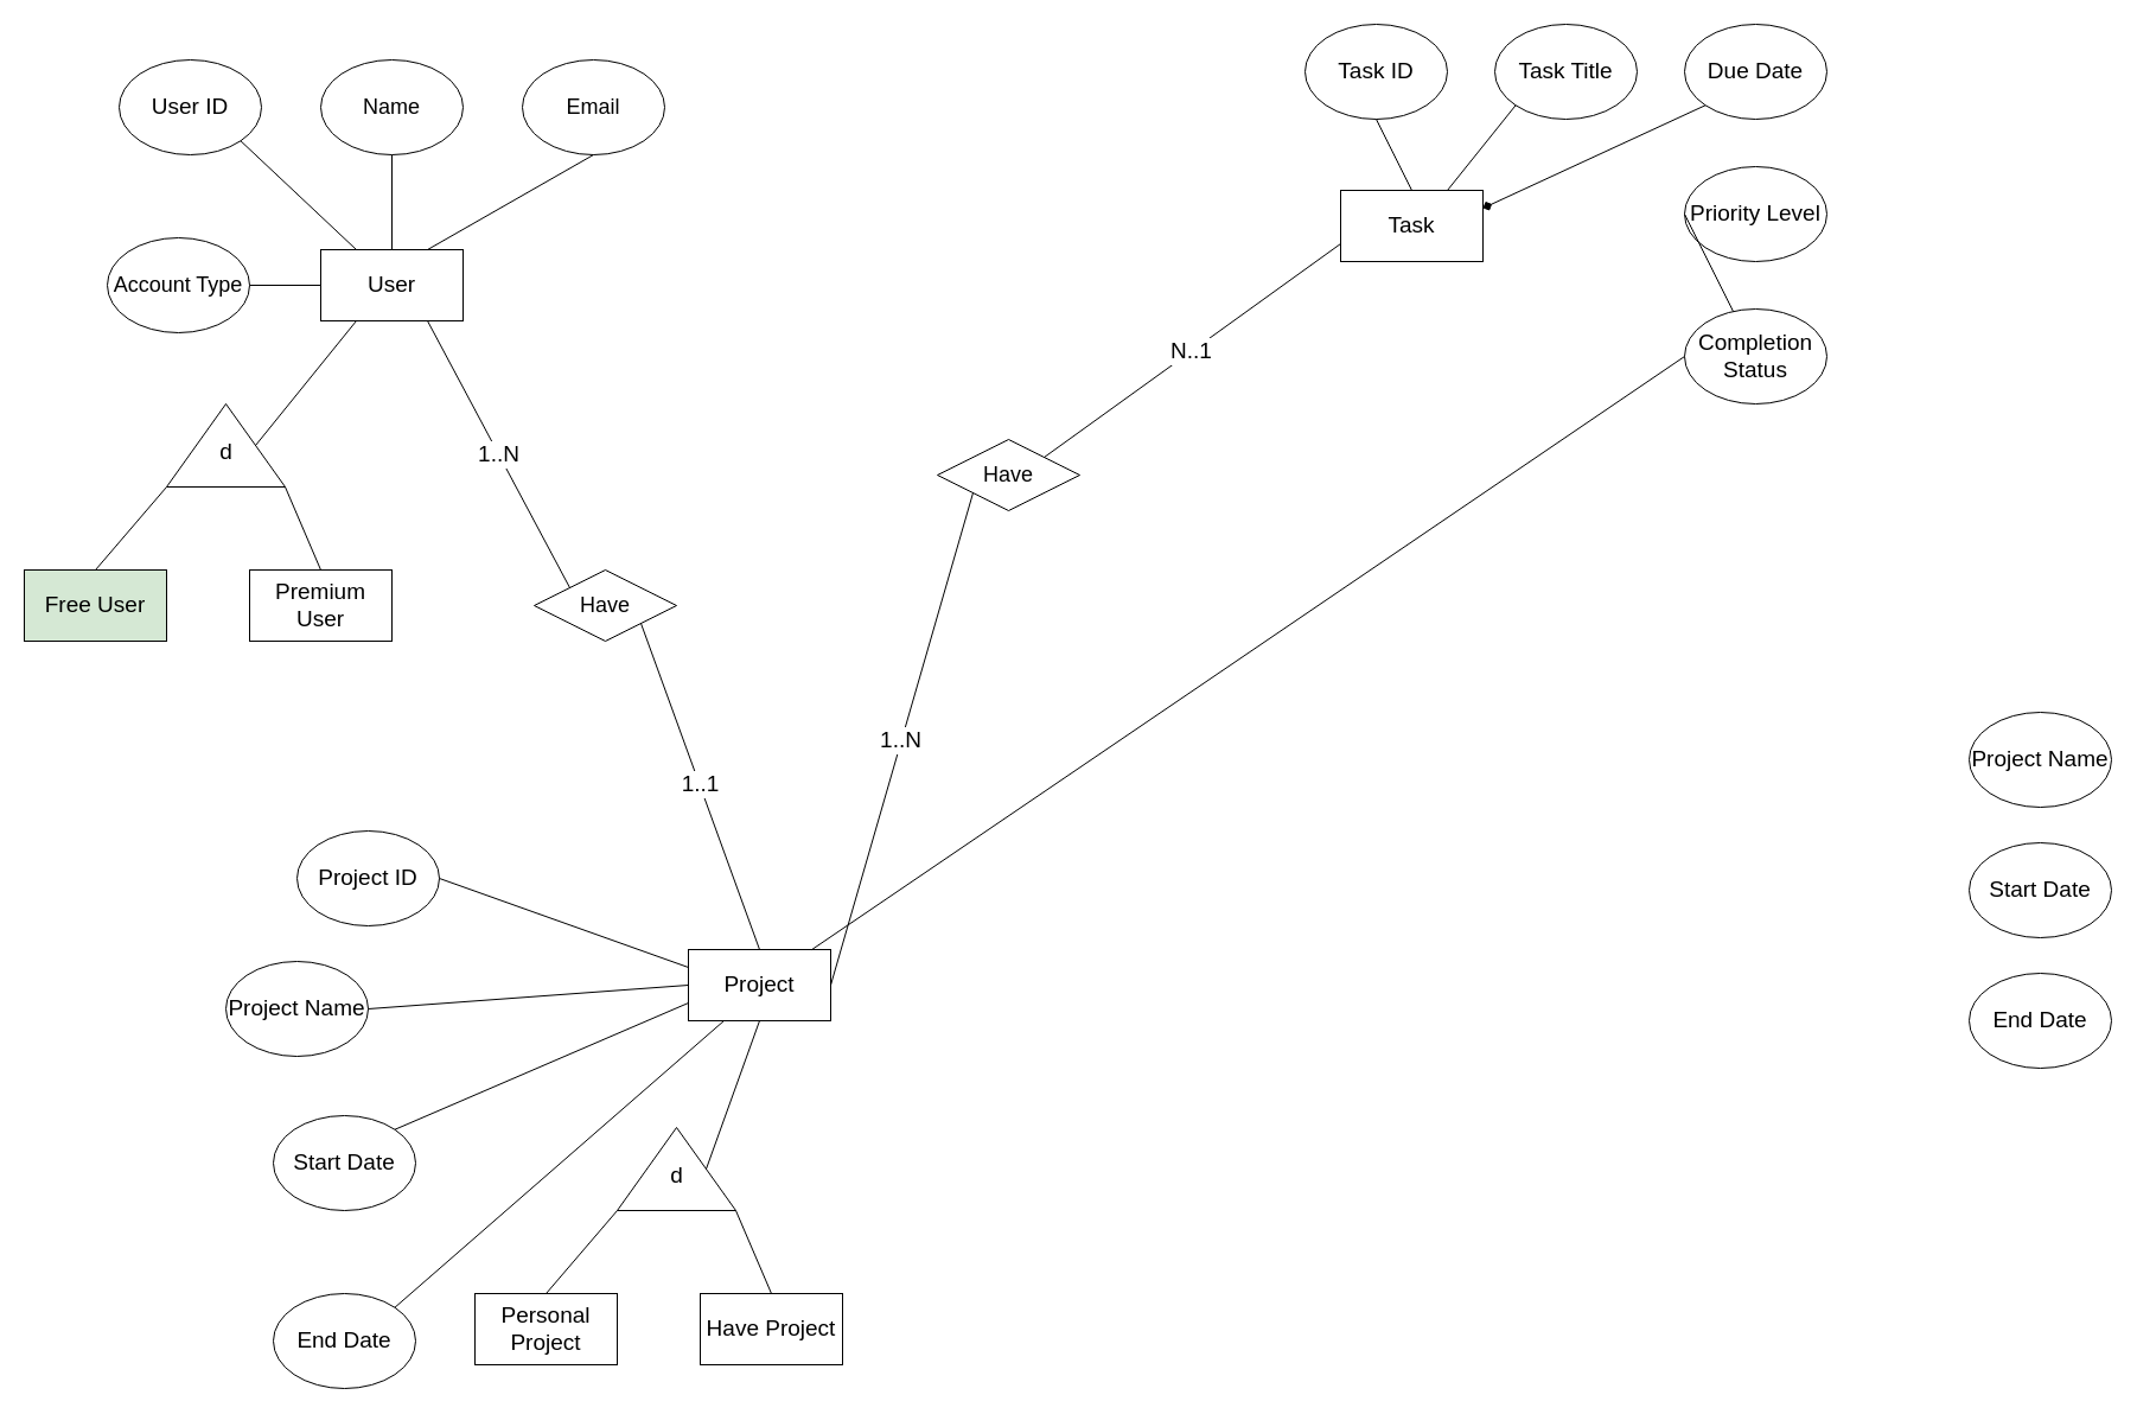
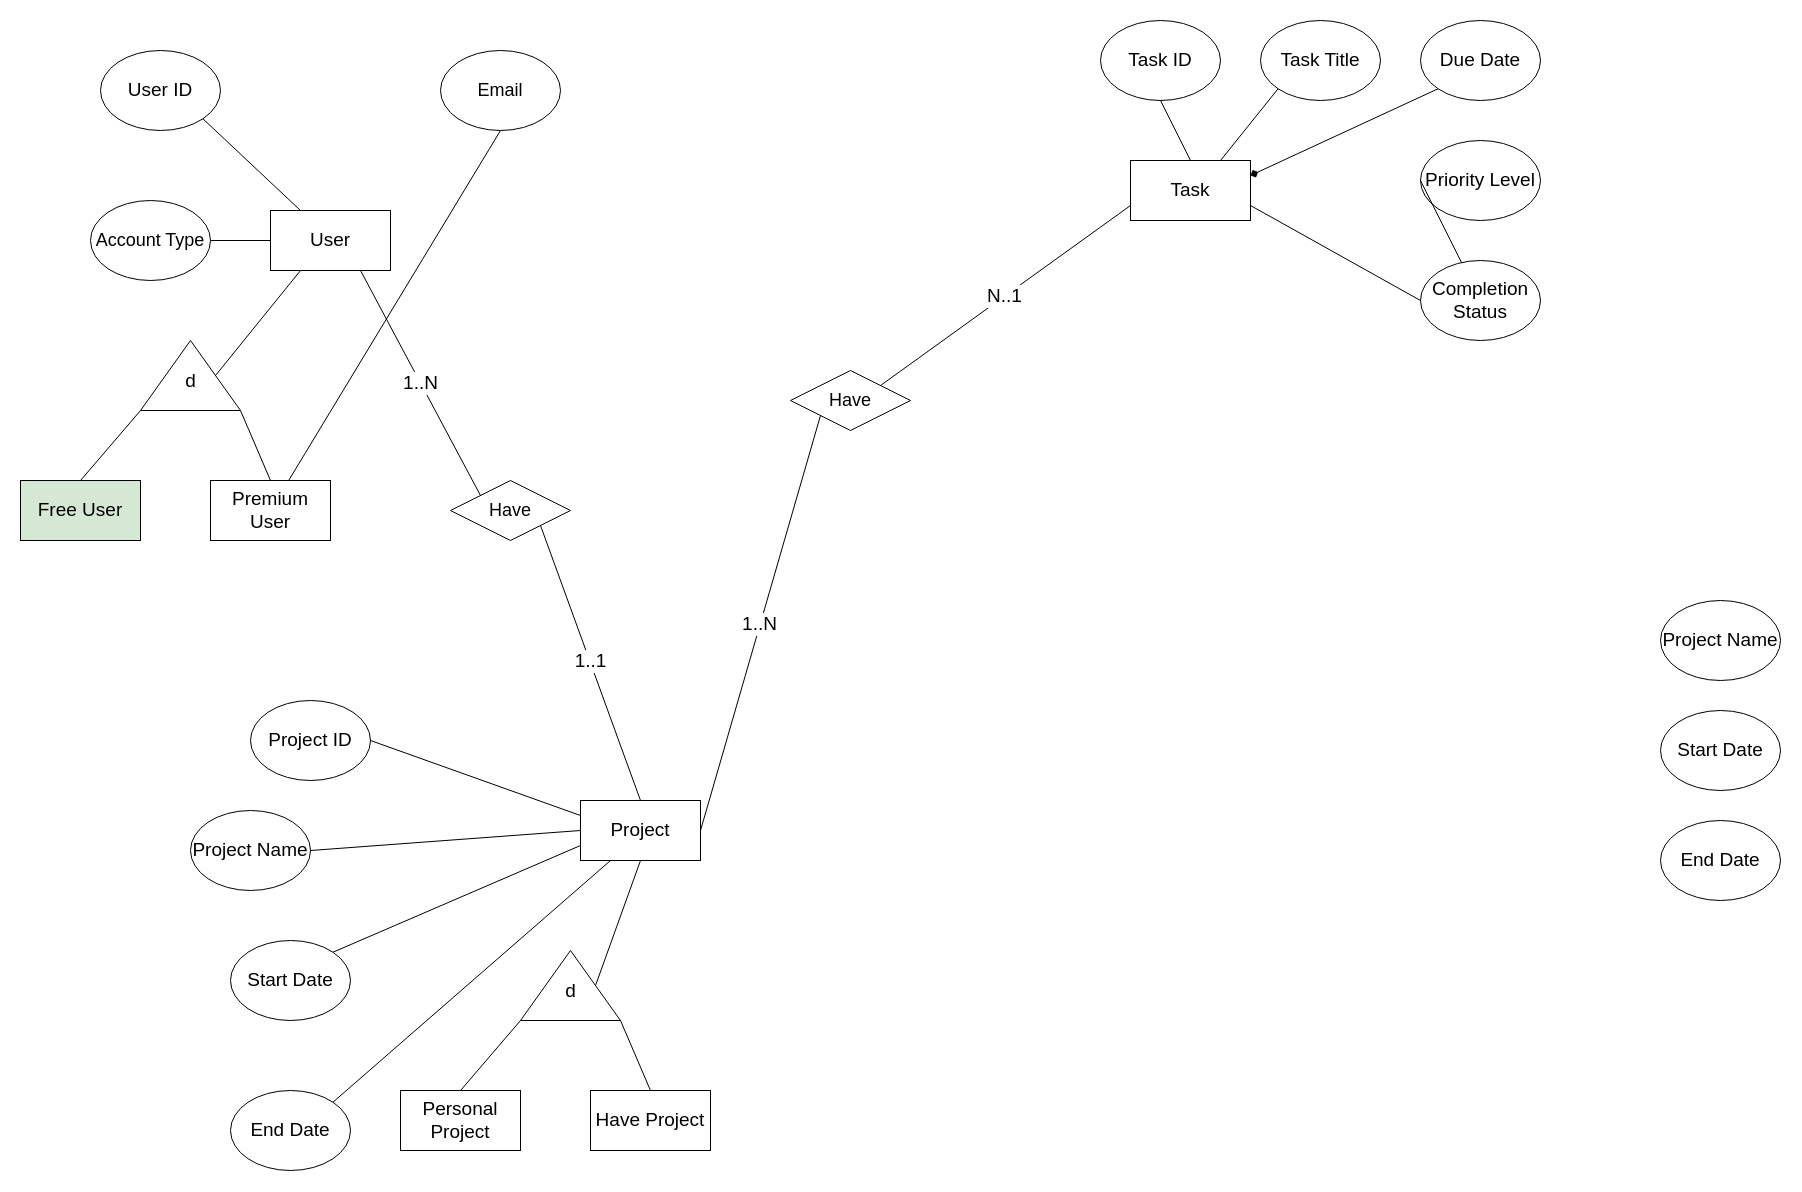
  <mxCell id="0" />
  <mxCell id="1" parent="0" />
  <mxCell id="2" value="User" style="rounded=0;whiteSpace=wrap;html=1;fontSize=19;" parent="1" vertex="1"><mxGeometry x="270" y="210" width="120" height="60" as="geometry" /></mxCell>
  <mxCell id="3" value="User ID" style="ellipse;whiteSpace=wrap;html=1;fontSize=19;" parent="1" vertex="1"><mxGeometry x="100" y="50" width="120" height="80" as="geometry" /></mxCell>
- <mxCell id="4" value="Name" style="ellipse;whiteSpace=wrap;html=1;fontSize=18;" parent="1" vertex="1"><mxGeometry x="270" y="50" width="120" height="80" as="geometry" /></mxCell>
  <mxCell id="5" value="Email" style="ellipse;whiteSpace=wrap;html=1;fontSize=18;" parent="1" vertex="1"><mxGeometry x="440" y="50" width="120" height="80" as="geometry" /></mxCell>
  <mxCell id="6" value="Account Type" style="ellipse;whiteSpace=wrap;html=1;fontSize=18;" parent="1" vertex="1"><mxGeometry x="90" y="200" width="120" height="80" as="geometry" /></mxCell>
  <mxCell id="7" value="Free User" style="rounded=0;whiteSpace=wrap;html=1;fontSize=19;fillColor=#d5e8d4;" parent="1" vertex="1"><mxGeometry x="20" y="480" width="120" height="60" as="geometry" /></mxCell>
  <mxCell id="8" value="Premium User" style="rounded=0;whiteSpace=wrap;html=1;fontSize=19;" parent="1" vertex="1"><mxGeometry x="210" y="480" width="120" height="60" as="geometry" /></mxCell>
  <mxCell id="9" value="d" style="verticalLabelPosition=bottom;verticalAlign=top;html=1;shape=mxgraph.basic.acute_triangle;dx=0.5;fontSize=19;horizontal=1;spacingTop=-47;" vertex="1" parent="1"><mxGeometry x="140" y="340" width="100" height="70" as="geometry" /></mxCell>
  <mxCell id="10" value="" style="endArrow=none;html=1;rounded=0;entryX=0;entryY=0.5;entryDx=0;entryDy=0;exitX=1;exitY=0.5;exitDx=0;exitDy=0;" edge="1" parent="1" source="6" target="2"><mxGeometry width="50" height="50" relative="1" as="geometry"><mxPoint x="50" y="430" as="sourcePoint" /><mxPoint x="100" y="380" as="targetPoint" /></mxGeometry></mxCell>
  <mxCell id="11" value="" style="endArrow=none;html=1;rounded=0;entryX=0.25;entryY=0;entryDx=0;entryDy=0;exitX=1;exitY=1;exitDx=0;exitDy=0;" edge="1" parent="1" source="3" target="2"><mxGeometry width="50" height="50" relative="1" as="geometry"><mxPoint x="220" y="250" as="sourcePoint" /><mxPoint x="280" y="250" as="targetPoint" /></mxGeometry></mxCell>
- <mxCell id="12" value="" style="endArrow=none;html=1;rounded=0;entryX=0.5;entryY=0;entryDx=0;entryDy=0;" edge="1" parent="1" source="4" target="2"><mxGeometry width="50" height="50" relative="1" as="geometry"><mxPoint x="212" y="128" as="sourcePoint" /><mxPoint x="310" y="220" as="targetPoint" /></mxGeometry></mxCell>
- <mxCell id="13" value="" style="endArrow=none;html=1;rounded=0;entryX=0.75;entryY=0;entryDx=0;entryDy=0;exitX=0.5;exitY=1;exitDx=0;exitDy=0;" edge="1" parent="1" source="5" target="2"><mxGeometry width="50" height="50" relative="1" as="geometry"><mxPoint x="222" y="138" as="sourcePoint" /><mxPoint x="320" y="230" as="targetPoint" /></mxGeometry></mxCell>
+ <mxCell id="13" value="" style="endArrow=none;html=1;rounded=0;exitX=0.5;exitY=1;exitDx=0;exitDy=0;" edge="1" parent="1" source="5" target="8"><mxGeometry width="50" height="50" relative="1" as="geometry"><mxPoint x="222" y="138" as="sourcePoint" /><mxPoint x="320" y="230" as="targetPoint" /></mxGeometry></mxCell>
  <mxCell id="14" value="" style="endArrow=none;html=1;rounded=0;exitX=0;exitY=0;exitDx=75;exitDy=35;exitPerimeter=0;entryX=0.25;entryY=1;entryDx=0;entryDy=0;" edge="1" parent="1" source="9" target="2"><mxGeometry width="50" height="50" relative="1" as="geometry"><mxPoint x="290" y="370" as="sourcePoint" /><mxPoint x="340" y="320" as="targetPoint" /></mxGeometry></mxCell>
  <mxCell id="15" value="" style="endArrow=none;html=1;rounded=0;entryX=0;entryY=1;entryDx=0;entryDy=0;entryPerimeter=0;" edge="1" parent="1" target="9"><mxGeometry width="50" height="50" relative="1" as="geometry"><mxPoint x="80" y="480" as="sourcePoint" /><mxPoint x="130" y="430" as="targetPoint" /></mxGeometry></mxCell>
  <mxCell id="16" value="" style="endArrow=none;html=1;rounded=0;entryX=1;entryY=1;entryDx=0;entryDy=0;entryPerimeter=0;exitX=0.5;exitY=0;exitDx=0;exitDy=0;" edge="1" parent="1" source="8" target="9"><mxGeometry width="50" height="50" relative="1" as="geometry"><mxPoint x="270" y="490" as="sourcePoint" /><mxPoint x="320" y="440" as="targetPoint" /></mxGeometry></mxCell>
  <mxCell id="17" value="Have" style="shape=rhombus;perimeter=rhombusPerimeter;whiteSpace=wrap;html=1;align=center;fontSize=18;" vertex="1" parent="1"><mxGeometry x="450" y="480" width="120" height="60" as="geometry" /></mxCell>
  <mxCell id="18" value="1..N" style="endArrow=none;html=1;rounded=0;exitX=0.75;exitY=1;exitDx=0;exitDy=0;fontSize=19;" edge="1" parent="1" source="2"><mxGeometry relative="1" as="geometry"><mxPoint x="430" y="370" as="sourcePoint" /><mxPoint x="480" y="495" as="targetPoint" /></mxGeometry></mxCell>
  <mxCell id="19" value="Project" style="rounded=0;whiteSpace=wrap;html=1;fontSize=19;" vertex="1" parent="1"><mxGeometry x="580" y="800" width="120" height="60" as="geometry" /></mxCell>
  <mxCell id="20" value="1..1" style="endArrow=none;html=1;rounded=0;entryX=0.5;entryY=0;entryDx=0;entryDy=0;fontSize=19;exitX=1;exitY=1;exitDx=0;exitDy=0;" edge="1" parent="1" source="17" target="19"><mxGeometry x="-0.008" relative="1" as="geometry"><mxPoint x="530" y="590" as="sourcePoint" /><mxPoint x="490" y="505" as="targetPoint" /><mxPoint as="offset" /></mxGeometry></mxCell>
  <mxCell id="21" value="Project ID" style="ellipse;whiteSpace=wrap;html=1;fontSize=19;" vertex="1" parent="1"><mxGeometry x="250" y="700" width="120" height="80" as="geometry" /></mxCell>
  <mxCell id="22" value="Project Name" style="ellipse;whiteSpace=wrap;html=1;fontSize=19;" vertex="1" parent="1"><mxGeometry x="190" y="810" width="120" height="80" as="geometry" /></mxCell>
  <mxCell id="23" value="Start Date" style="ellipse;whiteSpace=wrap;html=1;fontSize=19;" vertex="1" parent="1"><mxGeometry x="230" y="940" width="120" height="80" as="geometry" /></mxCell>
  <mxCell id="24" value="End Date" style="ellipse;whiteSpace=wrap;html=1;fontSize=19;" vertex="1" parent="1"><mxGeometry x="230" y="1090" width="120" height="80" as="geometry" /></mxCell>
  <mxCell id="25" value="Personal Project" style="rounded=0;whiteSpace=wrap;html=1;fontSize=19;" vertex="1" parent="1"><mxGeometry x="400" y="1090" width="120" height="60" as="geometry" /></mxCell>
  <mxCell id="26" value="Have Project" style="rounded=0;whiteSpace=wrap;html=1;fontSize=19;" vertex="1" parent="1"><mxGeometry x="590" y="1090" width="120" height="60" as="geometry" /></mxCell>
  <mxCell id="27" value="d" style="verticalLabelPosition=bottom;verticalAlign=top;html=1;shape=mxgraph.basic.acute_triangle;dx=0.5;fontSize=19;horizontal=1;spacingTop=-47;" vertex="1" parent="1"><mxGeometry x="520" y="950" width="100" height="70" as="geometry" /></mxCell>
  <mxCell id="28" value="" style="endArrow=none;html=1;rounded=0;entryX=0;entryY=1;entryDx=0;entryDy=0;entryPerimeter=0;" edge="1" parent="1" target="27"><mxGeometry width="50" height="50" relative="1" as="geometry"><mxPoint x="460" y="1090" as="sourcePoint" /><mxPoint x="510" y="1040" as="targetPoint" /></mxGeometry></mxCell>
  <mxCell id="29" value="" style="endArrow=none;html=1;rounded=0;entryX=1;entryY=1;entryDx=0;entryDy=0;entryPerimeter=0;exitX=0.5;exitY=0;exitDx=0;exitDy=0;" edge="1" parent="1" source="26" target="27"><mxGeometry width="50" height="50" relative="1" as="geometry"><mxPoint x="650" y="1100" as="sourcePoint" /><mxPoint x="700" y="1050" as="targetPoint" /></mxGeometry></mxCell>
  <mxCell id="30" value="" style="endArrow=none;html=1;rounded=0;entryX=0.5;entryY=1;entryDx=0;entryDy=0;exitX=0;exitY=0;exitDx=75;exitDy=35;exitPerimeter=0;" edge="1" parent="1" source="27" target="19"><mxGeometry width="50" height="50" relative="1" as="geometry"><mxPoint x="280" y="590" as="sourcePoint" /><mxPoint x="250" y="520" as="targetPoint" /></mxGeometry></mxCell>
  <mxCell id="31" value="" style="endArrow=none;html=1;rounded=0;entryX=0;entryY=0.25;entryDx=0;entryDy=0;exitX=1;exitY=0.5;exitDx=0;exitDy=0;" edge="1" parent="1" source="21" target="19"><mxGeometry width="50" height="50" relative="1" as="geometry"><mxPoint x="510" y="240" as="sourcePoint" /><mxPoint x="370" y="320" as="targetPoint" /></mxGeometry></mxCell>
  <mxCell id="32" value="" style="endArrow=none;html=1;rounded=0;entryX=0;entryY=0.5;entryDx=0;entryDy=0;exitX=1;exitY=0.5;exitDx=0;exitDy=0;" edge="1" parent="1" source="22" target="19"><mxGeometry width="50" height="50" relative="1" as="geometry"><mxPoint x="798" y="738" as="sourcePoint" /><mxPoint x="680" y="810" as="targetPoint" /></mxGeometry></mxCell>
  <mxCell id="33" value="" style="endArrow=none;html=1;rounded=0;entryX=0;entryY=0.75;entryDx=0;entryDy=0;exitX=1;exitY=0;exitDx=0;exitDy=0;" edge="1" parent="1" source="23" target="19"><mxGeometry width="50" height="50" relative="1" as="geometry"><mxPoint x="780" y="820" as="sourcePoint" /><mxPoint x="710" y="825" as="targetPoint" /></mxGeometry></mxCell>
  <mxCell id="34" value="" style="endArrow=none;html=1;rounded=0;entryX=0.25;entryY=1;entryDx=0;entryDy=0;exitX=1;exitY=0;exitDx=0;exitDy=0;" edge="1" parent="1" source="24" target="19"><mxGeometry width="50" height="50" relative="1" as="geometry"><mxPoint x="790" y="830" as="sourcePoint" /><mxPoint x="720" y="835" as="targetPoint" /></mxGeometry></mxCell>
  <mxCell id="35" value="Have" style="shape=rhombus;perimeter=rhombusPerimeter;whiteSpace=wrap;html=1;align=center;fontSize=18;" vertex="1" parent="1"><mxGeometry x="790" y="370" width="120" height="60" as="geometry" /></mxCell>
  <mxCell id="36" value="1..N" style="endArrow=none;html=1;rounded=0;entryX=0;entryY=1;entryDx=0;entryDy=0;fontSize=19;exitX=1;exitY=0.5;exitDx=0;exitDy=0;" edge="1" parent="1" source="19" target="35"><mxGeometry x="-0.008" relative="1" as="geometry"><mxPoint x="1070" y="740" as="sourcePoint" /><mxPoint x="650" y="710" as="targetPoint" /><mxPoint as="offset" /></mxGeometry></mxCell>
  <mxCell id="37" value="Task ID" style="ellipse;whiteSpace=wrap;html=1;fontSize=19;" vertex="1" parent="1"><mxGeometry x="1100" y="20" width="120" height="80" as="geometry" /></mxCell>
  <mxCell id="38" value="Project Name" style="ellipse;whiteSpace=wrap;html=1;fontSize=19;" vertex="1" parent="1"><mxGeometry x="1660" y="600" width="120" height="80" as="geometry" /></mxCell>
  <mxCell id="39" value="Start Date" style="ellipse;whiteSpace=wrap;html=1;fontSize=19;" vertex="1" parent="1"><mxGeometry x="1660" y="710" width="120" height="80" as="geometry" /></mxCell>
  <mxCell id="40" value="End Date" style="ellipse;whiteSpace=wrap;html=1;fontSize=19;" vertex="1" parent="1"><mxGeometry x="1660" y="820" width="120" height="80" as="geometry" /></mxCell>
  <mxCell id="41" value="Task" style="rounded=0;whiteSpace=wrap;html=1;fontSize=19;" vertex="1" parent="1"><mxGeometry x="1130" y="160" width="120" height="60" as="geometry" /></mxCell>
  <mxCell id="42" value="Task Title" style="ellipse;whiteSpace=wrap;html=1;fontSize=19;" vertex="1" parent="1"><mxGeometry x="1260" y="20" width="120" height="80" as="geometry" /></mxCell>
  <mxCell id="43" value="Due Date" style="ellipse;whiteSpace=wrap;html=1;fontSize=19;" vertex="1" parent="1"><mxGeometry x="1420" y="20" width="120" height="80" as="geometry" /></mxCell>
  <mxCell id="44" value="Priority Level" style="ellipse;whiteSpace=wrap;html=1;fontSize=19;" vertex="1" parent="1"><mxGeometry x="1420" y="140" width="120" height="80" as="geometry" /></mxCell>
  <mxCell id="45" value="Completion Status" style="ellipse;whiteSpace=wrap;html=1;fontSize=19;" vertex="1" parent="1"><mxGeometry x="1420" y="260" width="120" height="80" as="geometry" /></mxCell>
  <mxCell id="46" value="N..1" style="endArrow=none;html=1;rounded=0;entryX=0;entryY=0.75;entryDx=0;entryDy=0;fontSize=19;exitX=1;exitY=0;exitDx=0;exitDy=0;" edge="1" parent="1" source="35" target="41"><mxGeometry x="-0.008" relative="1" as="geometry"><mxPoint x="710" y="840" as="sourcePoint" /><mxPoint x="830" y="425" as="targetPoint" /><mxPoint as="offset" /></mxGeometry></mxCell>
  <mxCell id="47" value="" style="endArrow=none;html=1;rounded=0;exitX=0.5;exitY=1;exitDx=0;exitDy=0;entryX=0.5;entryY=0;entryDx=0;entryDy=0;" edge="1" parent="1" source="37" target="41"><mxGeometry relative="1" as="geometry"><mxPoint x="1370" y="560" as="sourcePoint" /><mxPoint x="1530" y="560" as="targetPoint" /></mxGeometry></mxCell>
  <mxCell id="48" value="" style="endArrow=none;html=1;rounded=0;exitX=0;exitY=1;exitDx=0;exitDy=0;entryX=0.75;entryY=0;entryDx=0;entryDy=0;" edge="1" parent="1" source="42" target="41"><mxGeometry relative="1" as="geometry"><mxPoint x="1170" y="110" as="sourcePoint" /><mxPoint x="1200" y="170" as="targetPoint" /></mxGeometry></mxCell>
  <mxCell id="49" value="" style="endArrow=diamond;html=1;rounded=0;exitX=0;exitY=1;exitDx=0;exitDy=0;entryX=1;entryY=0.25;entryDx=0;entryDy=0;" edge="1" parent="1" source="43" target="41"><mxGeometry relative="1" as="geometry"><mxPoint x="1288" y="98" as="sourcePoint" /><mxPoint x="1230" y="170" as="targetPoint" /></mxGeometry></mxCell>
  <mxCell id="50" value="" style="endArrow=none;html=1;rounded=0;exitX=0;exitY=0.5;exitDx=0;exitDy=0;" edge="1" parent="1" source="44" target="45"><mxGeometry relative="1" as="geometry"><mxPoint x="1298" y="108" as="sourcePoint" /><mxPoint x="1240" y="180" as="targetPoint" /></mxGeometry></mxCell>
- <mxCell id="51" value="" style="endArrow=none;html=1;rounded=0;exitX=0;exitY=0.5;exitDx=0;exitDy=0;" edge="1" parent="1" source="45" target="19"><mxGeometry relative="1" as="geometry"><mxPoint x="1308" y="118" as="sourcePoint" /><mxPoint x="1250" y="190" as="targetPoint" /></mxGeometry></mxCell>
+ <mxCell id="51" value="" style="endArrow=none;html=1;rounded=0;exitX=0;exitY=0.5;exitDx=0;exitDy=0;entryX=1;entryY=0.75;entryDx=0;entryDy=0;" edge="1" parent="1" source="45" target="41"><mxGeometry relative="1" as="geometry"><mxPoint x="1308" y="118" as="sourcePoint" /><mxPoint x="1250" y="190" as="targetPoint" /></mxGeometry></mxCell>
